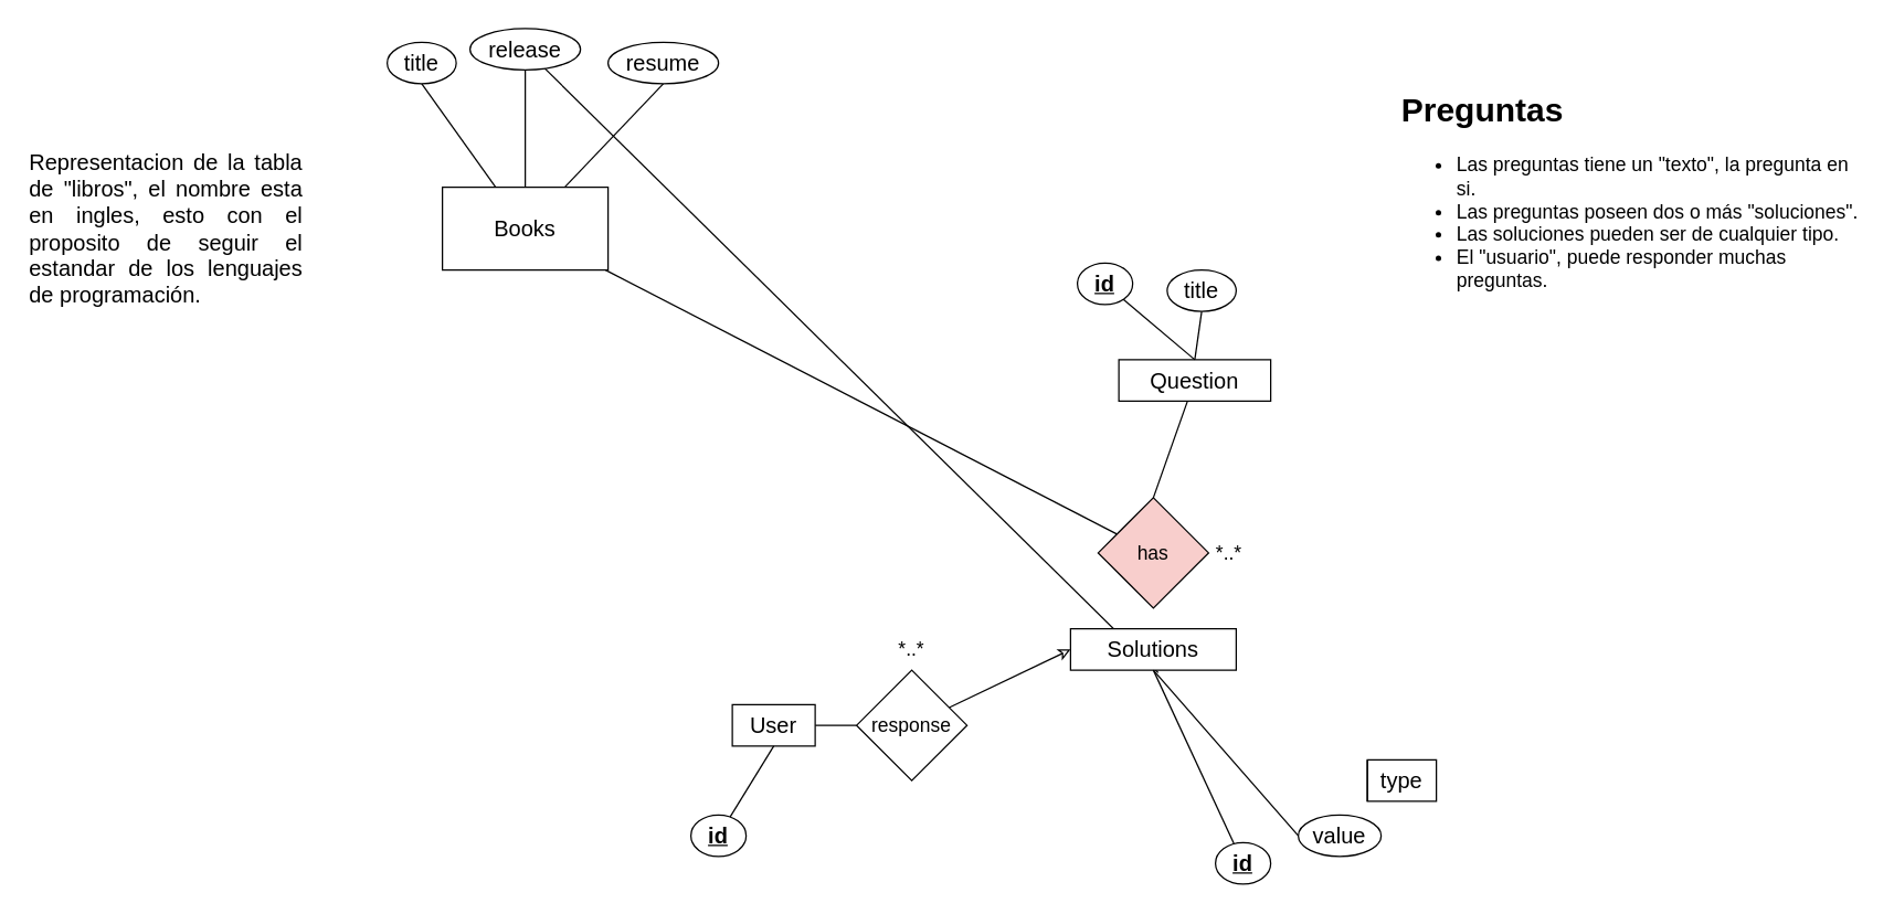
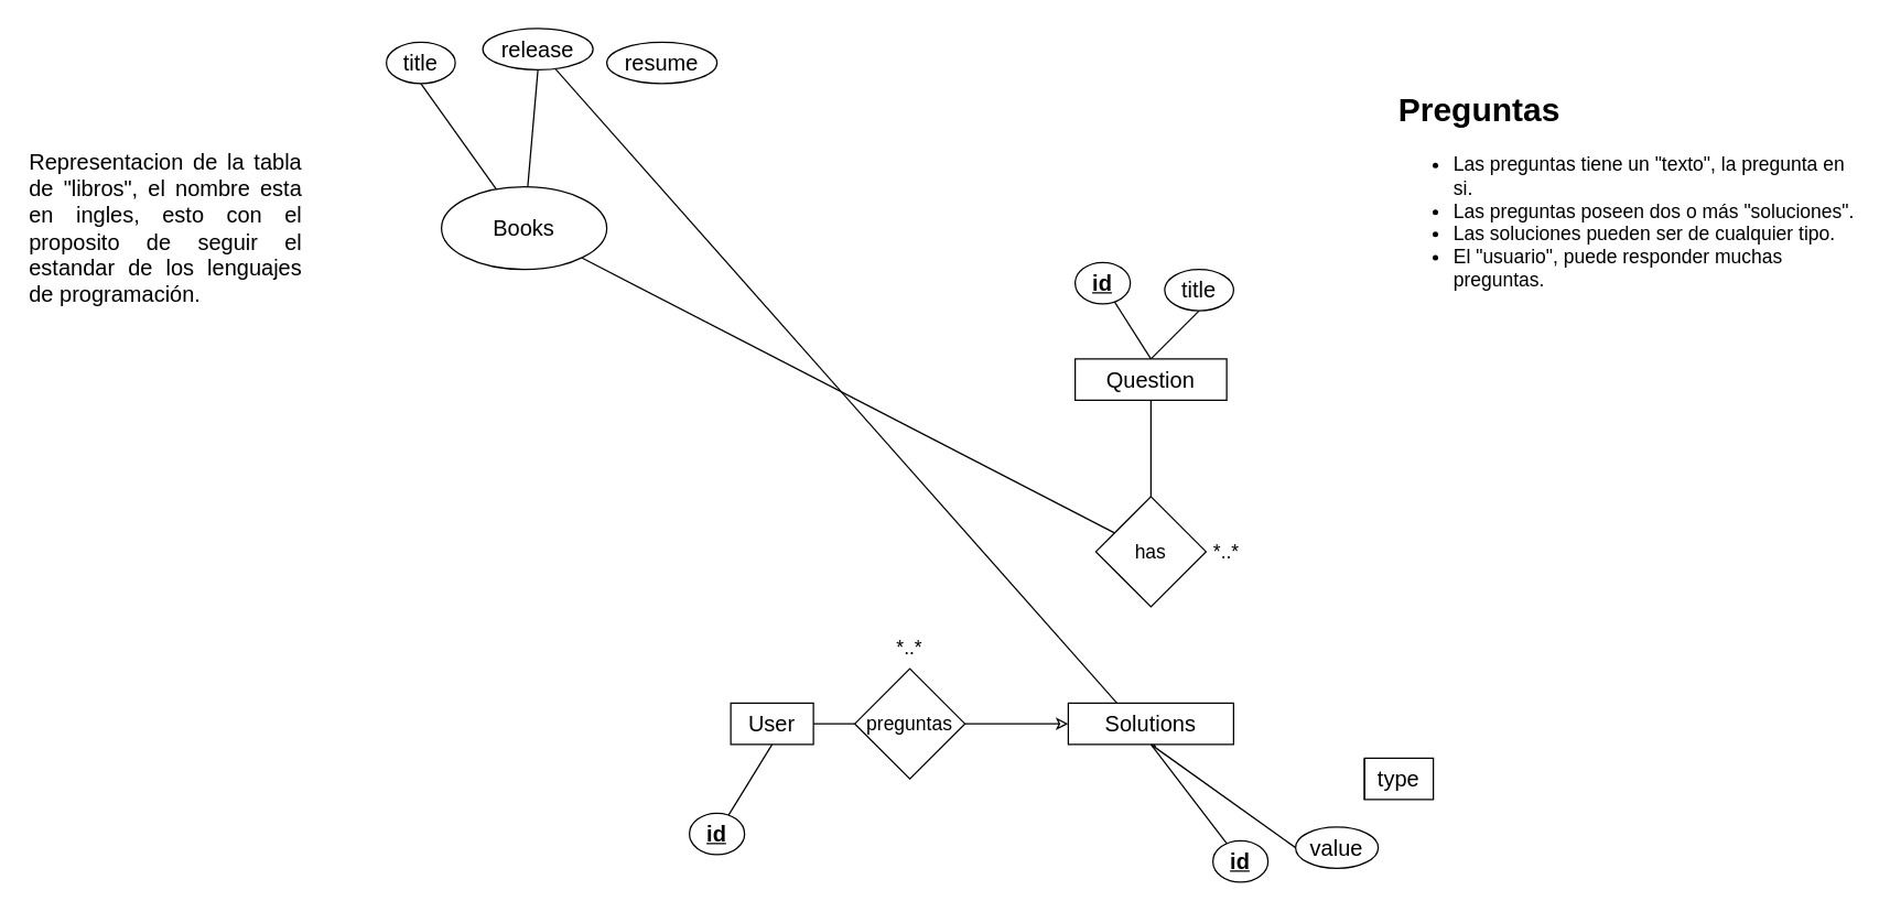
  <mxCell id="0" />
  <mxCell id="1" parent="0" />
  <mxCell id="2" style="rounded=0;orthogonalLoop=1;jettySize=auto;html=1;entryX=0.5;entryY=1;entryDx=0;entryDy=0;fontSize=16;endArrow=none;endFill=0;" parent="1" source="5" target="7" edge="1"><mxGeometry relative="1" as="geometry" /></mxCell>
  <mxCell id="3" style="rounded=0;orthogonalLoop=1;jettySize=auto;html=1;entryX=0.5;entryY=1;entryDx=0;entryDy=0;fontSize=16;endArrow=none;endFill=0;" parent="1" source="5" target="6" edge="1"><mxGeometry relative="1" as="geometry" /></mxCell>
- <mxCell id="4" style="rounded=0;orthogonalLoop=1;jettySize=auto;html=1;entryX=0.5;entryY=1;entryDx=0;entryDy=0;fontSize=16;endArrow=none;endFill=0;" parent="1" source="5" target="8" edge="1"><mxGeometry relative="1" as="geometry" /></mxCell>
- <mxCell id="5" value="Books" style="rounded=0;whiteSpace=wrap;html=1;fontSize=16;resizable=0;expand=0;autosize=1;" parent="1" vertex="1"><mxGeometry x="320" y="135" width="120" height="60" as="geometry" /></mxCell>
- <mxCell id="6" value="release" style="ellipse;whiteSpace=wrap;html=1;fontSize=16;portConstraint=none;container=0;collapsible=1;expand=0;resizable=0;autosize=1;" parent="1" vertex="1"><mxGeometry x="340" y="20" width="80" height="30" as="geometry" /></mxCell>
+ <mxCell id="5" value="Books" style="ellipse;whiteSpace=wrap;html=1;fontSize=16;resizable=0;expand=0;autosize=1;" parent="1" vertex="1"><mxGeometry x="320" y="135" width="120" height="60" as="geometry" /></mxCell>
+ <mxCell id="6" value="release" style="ellipse;whiteSpace=wrap;html=1;fontSize=16;portConstraint=none;container=0;collapsible=1;expand=0;resizable=0;autosize=1;" parent="1" vertex="1"><mxGeometry x="350" y="20" width="80" height="30" as="geometry" /></mxCell>
  <mxCell id="7" value="title" style="ellipse;whiteSpace=wrap;html=1;fontSize=16;portConstraint=none;container=0;collapsible=1;expand=0;resizable=0;autosize=1;" parent="1" vertex="1"><mxGeometry x="280" y="30" width="50" height="30" as="geometry" /></mxCell>
  <mxCell id="8" value="resume" style="ellipse;whiteSpace=wrap;html=1;fontSize=16;portConstraint=none;container=0;collapsible=1;expand=0;resizable=0;autosize=1;" parent="1" vertex="1"><mxGeometry x="440" y="30" width="80" height="30" as="geometry" /></mxCell>
  <mxCell id="9" value="&lt;div style=&quot;text-align: justify;&quot;&gt;&lt;span style=&quot;background-color: initial;&quot;&gt;Representacion de la tabla de &quot;libros&quot;, el nombre esta en ingles, esto con el proposito de seguir el estandar de los lenguajes de programación.&lt;/span&gt;&lt;/div&gt;" style="text;html=1;strokeColor=none;fillColor=none;align=center;verticalAlign=middle;whiteSpace=wrap;rounded=0;fontSize=16;" parent="1" vertex="1"><mxGeometry x="20" y="80" width="200" height="170" as="geometry" /></mxCell>
  <mxCell id="10" value="&lt;h1&gt;Preguntas&lt;/h1&gt;&lt;p style=&quot;font-size: 15px;&quot;&gt;&lt;/p&gt;&lt;ul style=&quot;font-size: 14px;&quot;&gt;&lt;li&gt;Las preguntas tiene un &quot;texto&quot;, la pregunta en si.&lt;/li&gt;&lt;li&gt;Las preguntas poseen dos o más &quot;soluciones&quot;.&lt;/li&gt;&lt;li&gt;Las soluciones pueden ser de cualquier tipo.&lt;/li&gt;&lt;li&gt;El &quot;usuario&quot;, puede responder muchas preguntas.&lt;/li&gt;&lt;/ul&gt;&lt;p&gt;&lt;/p&gt;&lt;p&gt;&lt;br&gt;&lt;/p&gt;" style="text;html=1;strokeColor=none;fillColor=none;spacing=5;spacingTop=-20;whiteSpace=wrap;overflow=hidden;rounded=0;" vertex="1" parent="1"><mxGeometry x="1010" y="60" width="340" height="190" as="geometry" /></mxCell>
  <mxCell id="11" style="rounded=0;orthogonalLoop=1;jettySize=auto;html=1;entryX=0.5;entryY=1;entryDx=0;entryDy=0;fontSize=14;endArrow=none;endFill=0;exitX=0.5;exitY=0;exitDx=0;exitDy=0;" edge="1" parent="1" source="13" target="14"><mxGeometry relative="1" as="geometry" /></mxCell>
  <mxCell id="12" value="" style="edgeStyle=none;rounded=0;orthogonalLoop=1;jettySize=auto;html=1;entryX=0.5;entryY=0;entryDx=0;entryDy=0;fontSize=14;endArrow=none;endFill=0;" edge="1" parent="1" source="13" target="25"><mxGeometry relative="1" as="geometry"><mxPoint x="835" y="340" as="targetPoint" /></mxGeometry></mxCell>
- <mxCell id="13" value="&amp;nbsp; &amp;nbsp;Question&amp;nbsp; &amp;nbsp;" style="rounded=0;whiteSpace=wrap;html=1;fontSize=16;resizable=0;expand=0;autosize=1;" vertex="1" parent="1"><mxGeometry x="810" y="260" width="110" height="30" as="geometry" /></mxCell>
+ <mxCell id="13" value="&amp;nbsp; &amp;nbsp;Question&amp;nbsp; &amp;nbsp;" style="rounded=0;whiteSpace=wrap;html=1;fontSize=16;resizable=0;expand=0;autosize=1;" vertex="1" parent="1"><mxGeometry x="780" y="260" width="110" height="30" as="geometry" /></mxCell>
  <mxCell id="14" value="title" style="ellipse;whiteSpace=wrap;html=1;fontSize=16;portConstraint=none;container=0;collapsible=1;expand=0;resizable=0;autosize=1;" vertex="1" parent="1"><mxGeometry x="845" y="195" width="50" height="30" as="geometry" /></mxCell>
  <mxCell id="15" style="edgeStyle=none;rounded=0;orthogonalLoop=1;jettySize=auto;html=1;entryX=0;entryY=0.5;entryDx=0;entryDy=0;fontSize=14;endArrow=none;endFill=0;exitX=0.5;exitY=1;exitDx=0;exitDy=0;" edge="1" parent="1" source="17" target="19"><mxGeometry relative="1" as="geometry" /></mxCell>
  <mxCell id="16" style="edgeStyle=none;rounded=0;orthogonalLoop=1;jettySize=auto;html=1;fontSize=14;endArrow=none;endFill=0;exitX=0.529;exitY=1.059;exitDx=0;exitDy=0;exitPerimeter=0;" edge="1" parent="1" source="17" target="6"><mxGeometry relative="1" as="geometry"><mxPoint x="940" y="480" as="sourcePoint" /></mxGeometry></mxCell>
- <mxCell id="17" value="&amp;nbsp; &amp;nbsp;Solutions&amp;nbsp; &amp;nbsp;" style="rounded=0;whiteSpace=wrap;html=1;fontSize=16;resizable=0;expand=0;autosize=1;" vertex="1" parent="1"><mxGeometry x="775" y="455" width="120" height="30" as="geometry" /></mxCell>
+ <mxCell id="17" value="&amp;nbsp; &amp;nbsp;Solutions&amp;nbsp; &amp;nbsp;" style="rounded=0;whiteSpace=wrap;html=1;fontSize=16;resizable=0;expand=0;autosize=1;" vertex="1" parent="1"><mxGeometry x="775" y="510" width="120" height="30" as="geometry" /></mxCell>
  <mxCell id="18" value="type" style="whiteSpace=wrap;html=1;fontSize=16;portConstraint=none;container=0;collapsible=1;expand=0;resizable=0;autosize=1;rounded=0;" vertex="1" parent="1"><mxGeometry x="990" y="550" width="50" height="30" as="geometry" /></mxCell>
- <mxCell id="19" value="value" style="ellipse;whiteSpace=wrap;html=1;fontSize=16;portConstraint=none;container=0;collapsible=1;expand=0;resizable=0;autosize=1;" vertex="1" parent="1"><mxGeometry x="940" y="590" width="60" height="30" as="geometry" /></mxCell>
+ <mxCell id="19" value="value" style="ellipse;whiteSpace=wrap;html=1;fontSize=16;portConstraint=none;container=0;collapsible=1;expand=0;resizable=0;autosize=1;" vertex="1" parent="1"><mxGeometry x="940" y="600" width="60" height="30" as="geometry" /></mxCell>
  <mxCell id="20" value="" style="edgeStyle=none;rounded=0;orthogonalLoop=1;jettySize=auto;html=1;fontSize=14;endArrow=none;endFill=0;" edge="1" parent="1" source="25" target="5"><mxGeometry relative="1" as="geometry" /></mxCell>
  <mxCell id="21" value="" style="edgeStyle=none;rounded=0;orthogonalLoop=1;jettySize=auto;html=1;entryX=0;entryY=0.5;entryDx=0;entryDy=0;fontSize=14;endArrow=none;endFill=0;" edge="1" parent="1" source="22" target="28"><mxGeometry relative="1" as="geometry"><mxPoint x="520" y="525" as="targetPoint" /></mxGeometry></mxCell>
  <mxCell id="22" value="User" style="rounded=0;whiteSpace=wrap;html=1;fontSize=16;resizable=0;expand=0;autosize=1;" vertex="1" parent="1"><mxGeometry x="530" y="510" width="60" height="30" as="geometry" /></mxCell>
  <mxCell id="23" style="edgeStyle=none;rounded=0;orthogonalLoop=1;jettySize=auto;html=1;entryX=0;entryY=0.5;entryDx=0;entryDy=0;fontSize=14;endArrow=classic;endFill=0;" edge="1" parent="1" source="28" target="17"><mxGeometry relative="1" as="geometry" /></mxCell>
  <mxCell id="24" value="" style="group" vertex="1" connectable="0" parent="1"><mxGeometry x="795" y="360" width="135" height="80" as="geometry" /></mxCell>
- <mxCell id="25" value="has" style="rhombus;whiteSpace=wrap;html=1;fontSize=14;resizable=1;autosize=1;fillColor=#f8cecc;" vertex="1" parent="24"><mxGeometry width="80" height="80" as="geometry" /></mxCell>
+ <mxCell id="25" value="has" style="rhombus;whiteSpace=wrap;html=1;fontSize=14;resizable=1;autosize=1;" vertex="1" parent="24"><mxGeometry width="80" height="80" as="geometry" /></mxCell>
  <mxCell id="26" value="*..*" style="text;html=1;strokeColor=none;fillColor=none;align=center;verticalAlign=middle;whiteSpace=wrap;rounded=0;fontSize=14;" vertex="1" parent="24"><mxGeometry x="65" y="25" width="60" height="30" as="geometry" /></mxCell>
  <mxCell id="27" value="" style="group" vertex="1" connectable="0" parent="1"><mxGeometry x="620" y="455" width="80" height="110" as="geometry" /></mxCell>
- <mxCell id="28" value="response" style="rhombus;whiteSpace=wrap;html=1;fontSize=14;" vertex="1" parent="27"><mxGeometry y="30" width="80" height="80" as="geometry" /></mxCell>
+ <mxCell id="28" value="preguntas" style="rhombus;whiteSpace=wrap;html=1;fontSize=14;" vertex="1" parent="27"><mxGeometry y="30" width="80" height="80" as="geometry" /></mxCell>
  <mxCell id="29" value="*..*" style="text;html=1;strokeColor=none;fillColor=none;align=center;verticalAlign=middle;whiteSpace=wrap;rounded=0;fontSize=14;" vertex="1" parent="27"><mxGeometry x="10" width="60" height="30" as="geometry" /></mxCell>
  <mxCell id="30" style="edgeStyle=none;rounded=0;orthogonalLoop=1;jettySize=auto;html=1;entryX=0.5;entryY=0;entryDx=0;entryDy=0;fontSize=14;endArrow=none;endFill=0;" edge="1" parent="1" source="31" target="13"><mxGeometry relative="1" as="geometry" /></mxCell>
  <mxCell id="31" value="id" style="ellipse;whiteSpace=wrap;html=1;fontSize=16;portConstraint=none;container=0;collapsible=1;expand=0;resizable=0;autosize=1;fontStyle=5" vertex="1" parent="1"><mxGeometry x="780" y="190" width="40" height="30" as="geometry" /></mxCell>
  <mxCell id="32" style="edgeStyle=none;rounded=0;orthogonalLoop=1;jettySize=auto;html=1;entryX=0.5;entryY=1;entryDx=0;entryDy=0;fontSize=14;endArrow=none;endFill=0;" edge="1" parent="1" source="33" target="17"><mxGeometry relative="1" as="geometry" /></mxCell>
  <mxCell id="33" value="id" style="ellipse;whiteSpace=wrap;html=1;fontSize=16;portConstraint=none;container=0;collapsible=1;expand=0;resizable=0;autosize=1;fontStyle=5" vertex="1" parent="1"><mxGeometry x="880" y="610" width="40" height="30" as="geometry" /></mxCell>
  <mxCell id="34" style="edgeStyle=none;rounded=0;orthogonalLoop=1;jettySize=auto;html=1;entryX=0.5;entryY=1;entryDx=0;entryDy=0;fontSize=14;endArrow=none;endFill=0;" edge="1" parent="1" source="35" target="22"><mxGeometry relative="1" as="geometry" /></mxCell>
  <mxCell id="35" value="id" style="ellipse;whiteSpace=wrap;html=1;fontSize=16;portConstraint=none;container=0;collapsible=1;expand=0;resizable=0;autosize=1;fontStyle=5" vertex="1" parent="1"><mxGeometry x="500" y="590" width="40" height="30" as="geometry" /></mxCell>
  <mxCell id="36" style="edgeStyle=none;rounded=0;orthogonalLoop=1;jettySize=auto;html=1;exitX=0;exitY=0;exitDx=0;exitDy=0;entryX=0;entryY=1;entryDx=0;entryDy=0;fontSize=14;endArrow=none;endFill=0;" edge="1" parent="1" source="18" target="18"><mxGeometry relative="1" as="geometry" /></mxCell>
